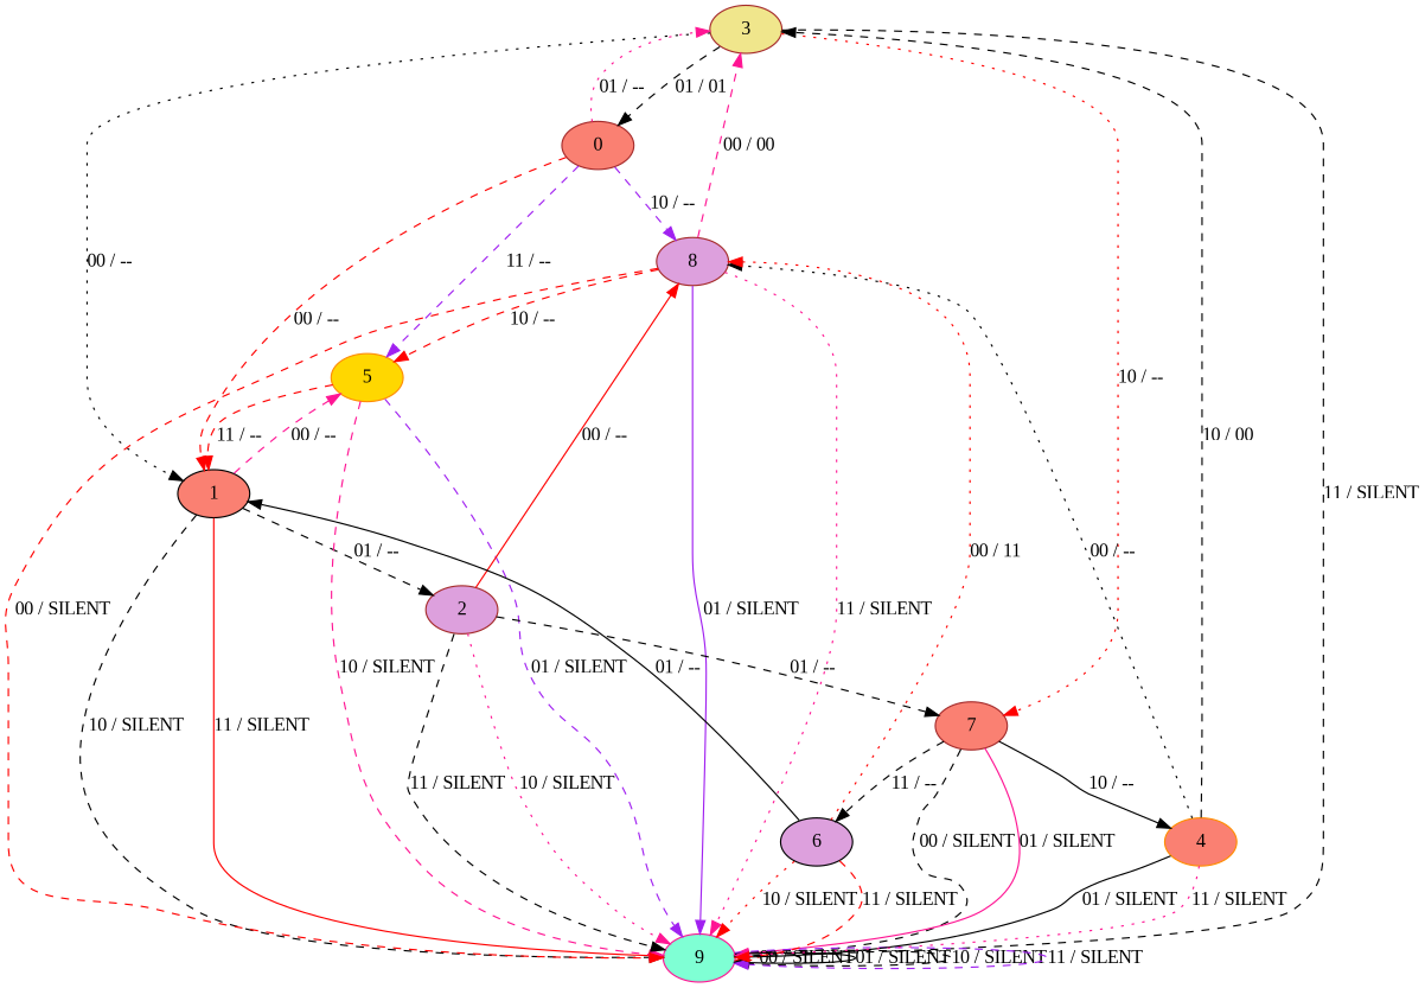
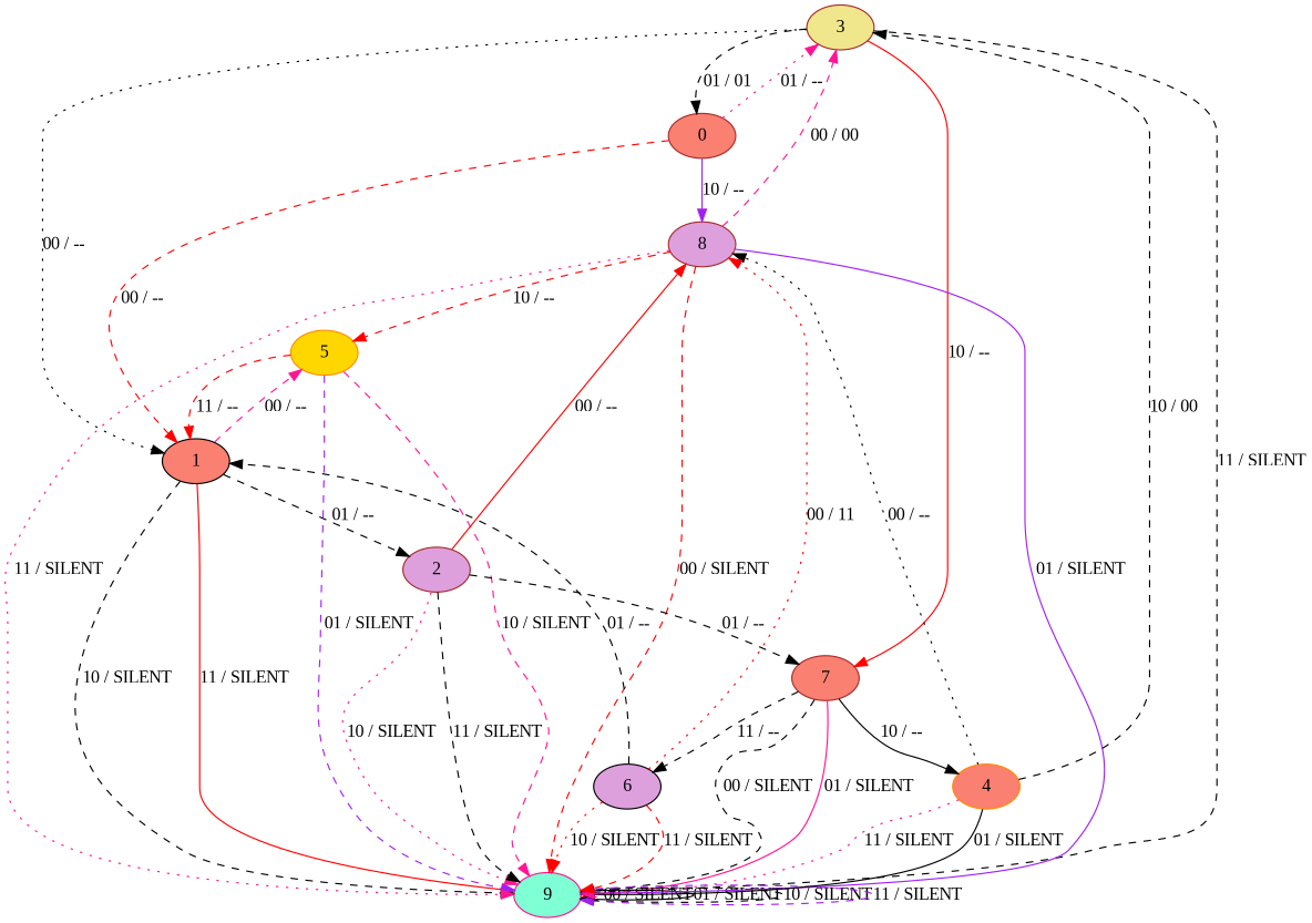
  digraph {
    fontname="Liberation Serif"
    node [color=brown fillcolor=salmon fontname="Liberation Serif" style=filled]
    edge [color=black fontname="Liberation Serif" style=dashed]
    3 [fillcolor=khaki]
    0
    1 [color=black]
    7
    9 [color=deeppink fillcolor=aquamarine]
    5 [color=darkorange fillcolor=gold]
    8 [fillcolor=plum]
    2 [fillcolor=plum]
    4 [color=darkorange]
    6 [color=black fillcolor=plum]
    3 -> 0 [label="01 / 01"]
    3 -> 1 [label="00 / --" style=dotted]
-   3 -> 7 [color=red label="10 / --" style=dotted]
+   3 -> 7 [color=red label="10 / --" style=solid]
    3 -> 9 [label="11 / SILENT"]
    0 -> 3 [color=deeppink label="01 / --" style=dotted]
    0 -> 1 [color=red label="00 / --"]
-   0 -> 5 [color=purple label="11 / --"]
-   0 -> 8 [color=purple label="10 / --"]
+   0 -> 8 [color=purple label="10 / --" style=solid]
    1 -> 9 [label="10 / SILENT"]
    1 -> 9 [color=red label="11 / SILENT" style=solid]
    1 -> 5 [color=deeppink label="00 / --"]
    1 -> 2 [label="01 / --"]
    7 -> 9 [label="00 / SILENT"]
    7 -> 9 [color=deeppink label="01 / SILENT" style=solid]
    7 -> 4 [label="10 / --" style=solid]
    7 -> 6 [label="11 / --"]
    9 -> 9 [color=red label="00 / SILENT" style=dotted]
    9 -> 9 [label="01 / SILENT" style=solid]
    9 -> 9 [label="10 / SILENT"]
    9 -> 9 [color=purple label="11 / SILENT"]
    5 -> 1 [color=red label="11 / --"]
    5 -> 9 [color=purple label="01 / SILENT"]
    5 -> 9 [color=deeppink label="10 / SILENT"]
    8 -> 3 [color=deeppink label="00 / 00"]
    8 -> 9 [color=red label="00 / SILENT"]
    8 -> 9 [color=purple label="01 / SILENT" style=solid]
    8 -> 9 [color=deeppink label="11 / SILENT" style=dotted]
    8 -> 5 [color=red label="10 / --"]
    2 -> 7 [label="01 / --"]
    2 -> 9 [color=deeppink label="10 / SILENT" style=dotted]
    2 -> 9 [label="11 / SILENT"]
    2 -> 8 [color=red label="00 / --" style=solid]
    4 -> 3 [label="10 / 00"]
    4 -> 9 [label="01 / SILENT" style=solid]
    4 -> 9 [color=deeppink label="11 / SILENT" style=dotted]
    4 -> 8 [label="00 / --" style=dotted]
-   6 -> 1 [label="01 / --" style=solid]
+   6 -> 1 [label="01 / --"]
    6 -> 9 [color=red label="10 / SILENT" style=dotted]
    6 -> 9 [color=red label="11 / SILENT"]
    6 -> 8 [color=red label="00 / 11" style=dotted]
  }
